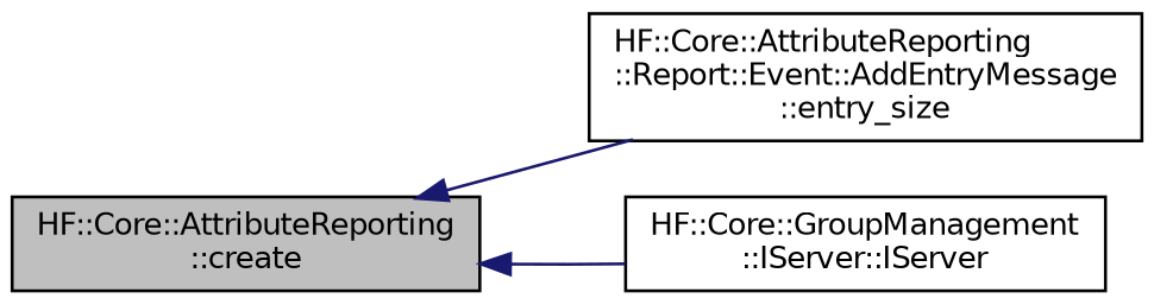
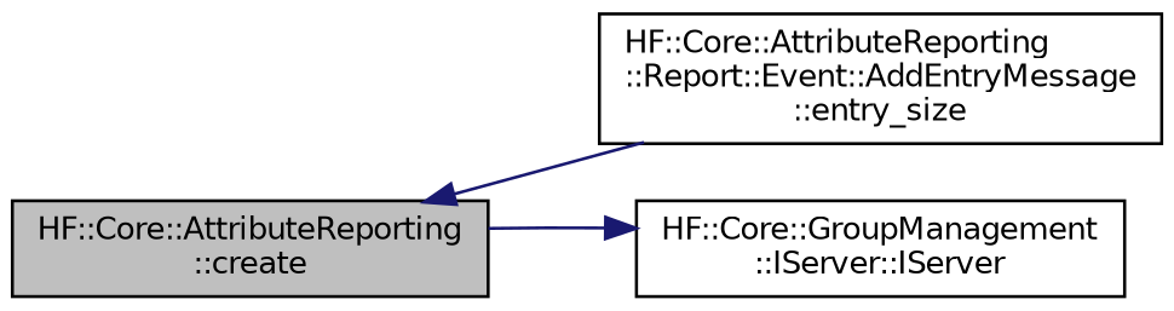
  digraph {
    rankdir=LR
    node [color=black fillcolor=white fontname=Helvetica fontsize=10 shape=record style=filled]
    edge [color=midnightblue dir=back fontname=Helvetica fontsize=10 labelfontname=Helvetica labelfontsize=10 style=solid]
    n1 [fillcolor=grey75 fontcolor=black height=0.2 label="HF::Core::AttributeReporting\l::create" width=0.4]
    n2 [height=0.2 label="HF::Core::AttributeReporting\l::Report::Event::AddEntryMessage\l::entry_size" width=0.4]
    n3 [height=0.2 label="HF::Core::GroupManagement\l::IServer::IServer" width=0.4]
    n1 -> n2
-   n1 -> n3
+   n3 -> n1
  }
